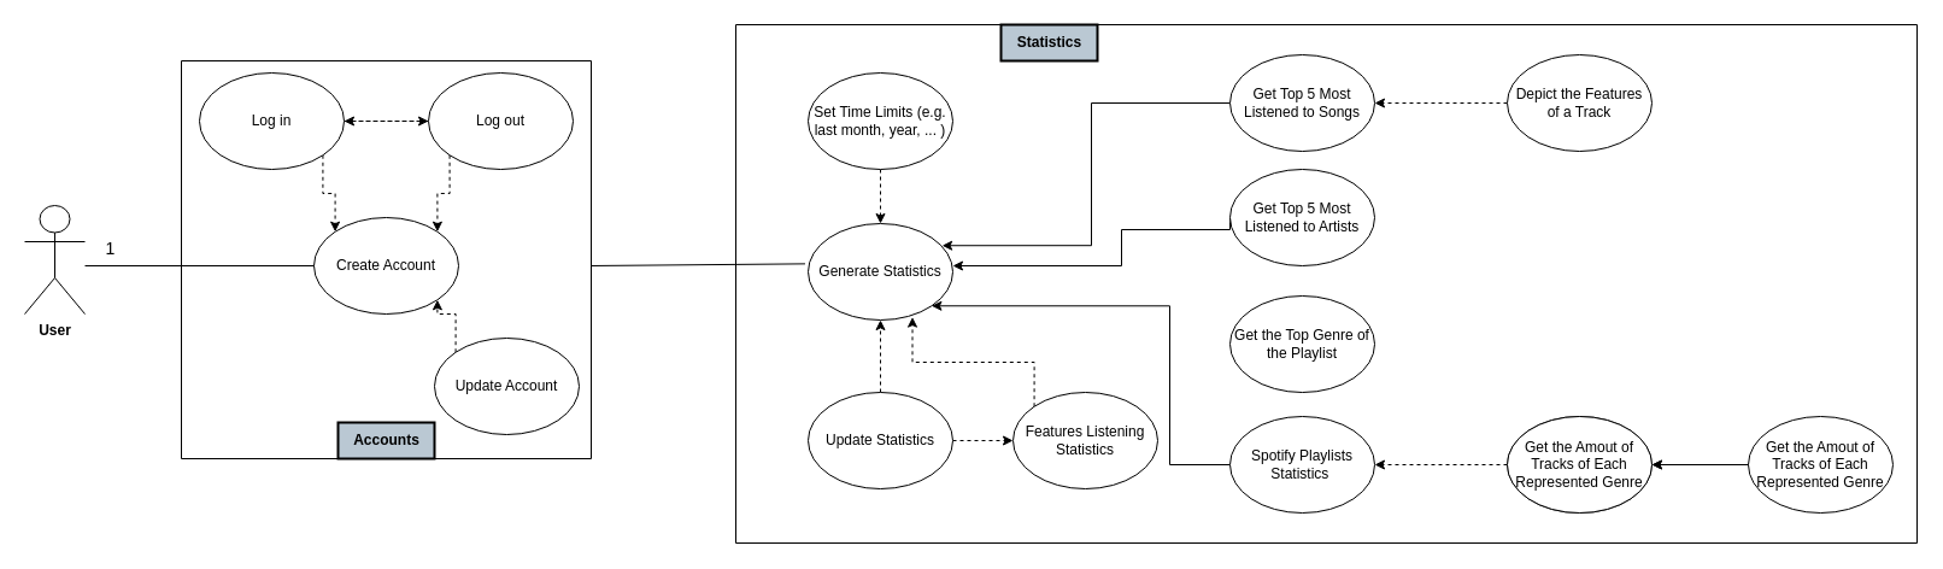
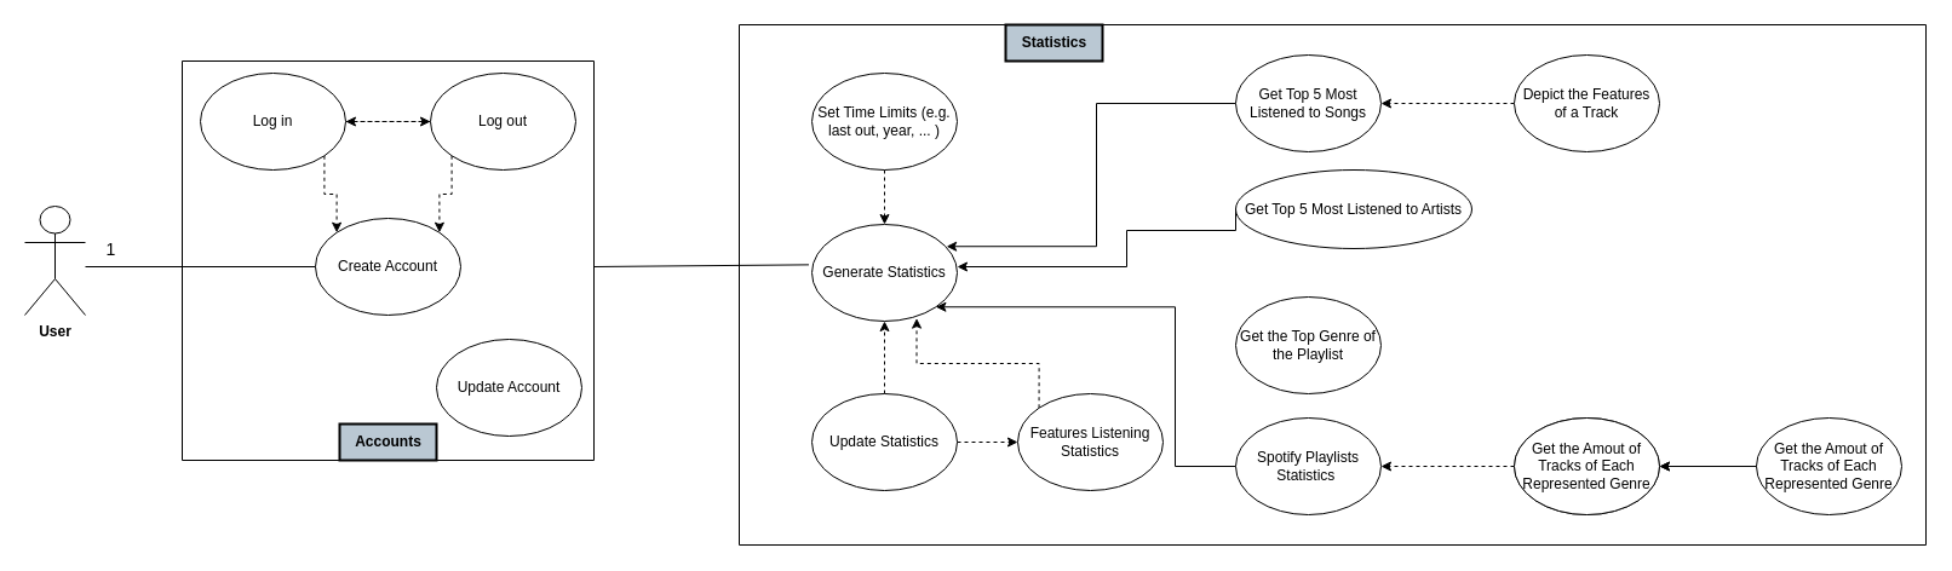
  <mxCell id="0" />
  <mxCell id="1" parent="0" />
  <mxCell id="2" value="&lt;b&gt;User&lt;/b&gt;" style="shape=umlActor;verticalLabelPosition=bottom;verticalAlign=top;html=1;outlineConnect=0;" vertex="1" parent="1"><mxGeometry x="20" y="170" width="50" height="90" as="geometry" /></mxCell>
  <mxCell id="3" value="" style="swimlane;startSize=0;" vertex="1" parent="1"><mxGeometry x="150" y="50" width="340" height="330" as="geometry" /></mxCell>
  <mxCell id="4" style="edgeStyle=orthogonalEdgeStyle;rounded=0;orthogonalLoop=1;jettySize=auto;html=1;exitX=0;exitY=1;exitDx=0;exitDy=0;entryX=1;entryY=0;entryDx=0;entryDy=0;dashed=1;" edge="1" parent="3" source="6" target="13"><mxGeometry relative="1" as="geometry" /></mxCell>
  <mxCell id="5" style="edgeStyle=orthogonalEdgeStyle;rounded=0;orthogonalLoop=1;jettySize=auto;html=1;exitX=0;exitY=0.5;exitDx=0;exitDy=0;entryX=1;entryY=0.5;entryDx=0;entryDy=0;dashed=1;" edge="1" parent="3" source="6" target="9"><mxGeometry relative="1" as="geometry" /></mxCell>
  <mxCell id="6" value="Log out" style="ellipse;whiteSpace=wrap;html=1;" vertex="1" parent="3"><mxGeometry x="205" y="10" width="120" height="80" as="geometry" /></mxCell>
  <mxCell id="7" style="edgeStyle=orthogonalEdgeStyle;rounded=0;orthogonalLoop=1;jettySize=auto;html=1;exitX=1;exitY=1;exitDx=0;exitDy=0;entryX=0;entryY=0;entryDx=0;entryDy=0;dashed=1;" edge="1" parent="3" source="9" target="13"><mxGeometry relative="1" as="geometry" /></mxCell>
  <mxCell id="8" style="edgeStyle=orthogonalEdgeStyle;rounded=0;orthogonalLoop=1;jettySize=auto;html=1;exitX=1;exitY=0.5;exitDx=0;exitDy=0;entryX=0;entryY=0.5;entryDx=0;entryDy=0;dashed=1;" edge="1" parent="3" source="9" target="6"><mxGeometry relative="1" as="geometry" /></mxCell>
  <mxCell id="9" value="Log in" style="ellipse;whiteSpace=wrap;html=1;" vertex="1" parent="3"><mxGeometry x="15" y="10" width="120" height="80" as="geometry" /></mxCell>
  <mxCell id="10" value="Accounts" style="text;html=1;align=center;verticalAlign=middle;resizable=0;points=[];autosize=1;strokeColor=default;fillColor=#bac8d3;strokeWidth=2;fontStyle=1" vertex="1" parent="3"><mxGeometry x="130" y="300" width="80" height="30" as="geometry" /></mxCell>
- <mxCell id="11" style="edgeStyle=orthogonalEdgeStyle;rounded=0;orthogonalLoop=1;jettySize=auto;html=1;exitX=0;exitY=0;exitDx=0;exitDy=0;entryX=1;entryY=1;entryDx=0;entryDy=0;dashed=1;" edge="1" parent="3" source="12" target="13"><mxGeometry relative="1" as="geometry" /></mxCell>
  <mxCell id="12" value="Update Account" style="ellipse;whiteSpace=wrap;html=1;" vertex="1" parent="3"><mxGeometry x="210" y="230" width="120" height="80" as="geometry" /></mxCell>
  <mxCell id="13" value="Create Account" style="ellipse;whiteSpace=wrap;html=1;" vertex="1" parent="3"><mxGeometry x="110" y="130" width="120" height="80" as="geometry" /></mxCell>
  <mxCell id="14" value="" style="endArrow=none;html=1;rounded=0;" edge="1" parent="1" source="13"><mxGeometry width="50" height="50" relative="1" as="geometry"><mxPoint x="120" y="248.75" as="sourcePoint" /><mxPoint x="70" y="220" as="targetPoint" /></mxGeometry></mxCell>
  <mxCell id="15" value="&lt;font style=&quot;font-size: 14px;&quot;&gt;1&lt;/font&gt;" style="edgeLabel;html=1;align=center;verticalAlign=middle;resizable=0;points=[];" vertex="1" connectable="0" parent="14"><mxGeometry x="0.656" y="3" relative="1" as="geometry"><mxPoint x="-13" y="-18" as="offset" /></mxGeometry></mxCell>
  <mxCell id="16" value="" style="swimlane;startSize=0;" vertex="1" parent="1"><mxGeometry x="610" y="20" width="980" height="430" as="geometry" /></mxCell>
  <mxCell id="17" value="Generate Statistics" style="ellipse;whiteSpace=wrap;html=1;" vertex="1" parent="16"><mxGeometry x="60" y="165" width="120" height="80" as="geometry" /></mxCell>
  <mxCell id="18" style="edgeStyle=orthogonalEdgeStyle;rounded=0;orthogonalLoop=1;jettySize=auto;html=1;exitX=0.5;exitY=1;exitDx=0;exitDy=0;entryX=0.5;entryY=0;entryDx=0;entryDy=0;dashed=1;" edge="1" parent="16" source="19" target="17"><mxGeometry relative="1" as="geometry" /></mxCell>
- <mxCell id="19" value="Set Time Limits (e.g. last month, year, ... )" style="ellipse;whiteSpace=wrap;html=1;" vertex="1" parent="16"><mxGeometry x="60" y="40" width="120" height="80" as="geometry" /></mxCell>
+ <mxCell id="19" value="Set Time Limits (e.g. last out, year, ... )" style="ellipse;whiteSpace=wrap;html=1;" vertex="1" parent="16"><mxGeometry x="60" y="40" width="120" height="80" as="geometry" /></mxCell>
  <mxCell id="20" style="edgeStyle=orthogonalEdgeStyle;rounded=0;orthogonalLoop=1;jettySize=auto;html=1;exitX=0;exitY=0.5;exitDx=0;exitDy=0;entryX=0.926;entryY=0.228;entryDx=0;entryDy=0;entryPerimeter=0;" edge="1" parent="16" source="21" target="17"><mxGeometry relative="1" as="geometry"><Array as="points"><mxPoint x="295" y="65" /><mxPoint x="295" y="183" /></Array></mxGeometry></mxCell>
  <mxCell id="21" value="Get Top 5 Most Listened to Songs" style="ellipse;whiteSpace=wrap;html=1;" vertex="1" parent="16"><mxGeometry x="410" y="25" width="120" height="80" as="geometry" /></mxCell>
  <mxCell id="22" style="edgeStyle=orthogonalEdgeStyle;rounded=0;orthogonalLoop=1;jettySize=auto;html=1;exitX=0;exitY=0.5;exitDx=0;exitDy=0;" edge="1" parent="16" source="23"><mxGeometry relative="1" as="geometry"><mxPoint x="180" y="200" as="targetPoint" /><Array as="points"><mxPoint x="320" y="170" /><mxPoint x="320" y="200" /></Array></mxGeometry></mxCell>
- <mxCell id="23" value="Get Top 5 Most Listened to Artists" style="ellipse;whiteSpace=wrap;html=1;" vertex="1" parent="16"><mxGeometry x="410" y="120" width="120" height="80" as="geometry" /></mxCell>
+ <mxCell id="23" value="Get Top 5 Most Listened to Artists" style="ellipse;whiteSpace=wrap;html=1;" vertex="1" parent="16"><mxGeometry x="410" y="120" width="195" height="65" as="geometry" /></mxCell>
  <mxCell id="24" style="edgeStyle=orthogonalEdgeStyle;rounded=0;orthogonalLoop=1;jettySize=auto;html=1;exitX=0;exitY=0.5;exitDx=0;exitDy=0;entryX=1;entryY=0.5;entryDx=0;entryDy=0;dashed=1;" edge="1" parent="16" source="25" target="21"><mxGeometry relative="1" as="geometry" /></mxCell>
  <mxCell id="25" value="Depict the Features of a Track" style="ellipse;whiteSpace=wrap;html=1;" vertex="1" parent="16"><mxGeometry x="640" y="25" width="120" height="80" as="geometry" /></mxCell>
  <mxCell id="26" value="Get the Top Genre of the Playlist" style="ellipse;whiteSpace=wrap;html=1;" vertex="1" parent="16"><mxGeometry x="410" y="225" width="120" height="80" as="geometry" /></mxCell>
  <mxCell id="27" style="edgeStyle=orthogonalEdgeStyle;rounded=0;orthogonalLoop=1;jettySize=auto;html=1;entryX=1;entryY=1;entryDx=0;entryDy=0;" edge="1" parent="16" source="28" target="17"><mxGeometry relative="1" as="geometry"><Array as="points"><mxPoint x="360" y="365" /><mxPoint x="360" y="233" /><mxPoint x="162" y="233" /></Array></mxGeometry></mxCell>
  <mxCell id="28" value="Spotify Playlists Statistics&amp;nbsp;" style="ellipse;whiteSpace=wrap;html=1;" vertex="1" parent="16"><mxGeometry x="410" y="325" width="120" height="80" as="geometry" /></mxCell>
  <mxCell id="29" style="edgeStyle=orthogonalEdgeStyle;rounded=0;orthogonalLoop=1;jettySize=auto;html=1;exitX=0;exitY=0.5;exitDx=0;exitDy=0;entryX=1;entryY=0.5;entryDx=0;entryDy=0;dashed=1;" edge="1" parent="16" source="30" target="28"><mxGeometry relative="1" as="geometry" /></mxCell>
  <mxCell id="30" value="Get the Top Artists of the Playlist" style="ellipse;whiteSpace=wrap;html=1;" vertex="1" parent="16"><mxGeometry x="640" y="325" width="120" height="80" as="geometry" /></mxCell>
  <mxCell id="31" style="edgeStyle=orthogonalEdgeStyle;rounded=0;orthogonalLoop=1;jettySize=auto;html=1;exitX=0.5;exitY=0;exitDx=0;exitDy=0;dashed=1;" edge="1" parent="16" source="33" target="17"><mxGeometry relative="1" as="geometry" /></mxCell>
  <mxCell id="32" style="edgeStyle=orthogonalEdgeStyle;rounded=0;orthogonalLoop=1;jettySize=auto;html=1;entryX=0;entryY=0.5;entryDx=0;entryDy=0;dashed=1;" edge="1" parent="16" source="33" target="37"><mxGeometry relative="1" as="geometry" /></mxCell>
  <mxCell id="33" value="Update Statistics" style="ellipse;whiteSpace=wrap;html=1;" vertex="1" parent="16"><mxGeometry x="60" y="305" width="120" height="80" as="geometry" /></mxCell>
  <mxCell id="34" style="edgeStyle=orthogonalEdgeStyle;rounded=0;orthogonalLoop=1;jettySize=auto;html=1;exitX=0;exitY=0.5;exitDx=0;exitDy=0;entryX=1;entryY=0.5;entryDx=0;entryDy=0;" edge="1" parent="16" source="35" target="30"><mxGeometry relative="1" as="geometry" /></mxCell>
  <mxCell id="35" value="Get the Amout of Tracks of Each Represented Genre" style="ellipse;whiteSpace=wrap;html=1;" vertex="1" parent="16"><mxGeometry x="840" y="325" width="120" height="80" as="geometry" /></mxCell>
  <mxCell id="36" style="edgeStyle=orthogonalEdgeStyle;rounded=0;orthogonalLoop=1;jettySize=auto;html=1;exitX=0;exitY=0;exitDx=0;exitDy=0;entryX=0.721;entryY=0.97;entryDx=0;entryDy=0;dashed=1;entryPerimeter=0;" edge="1" parent="16" source="37" target="17"><mxGeometry relative="1" as="geometry"><Array as="points"><mxPoint x="248" y="280" /><mxPoint x="147" y="280" /><mxPoint x="147" y="243" /></Array></mxGeometry></mxCell>
  <mxCell id="37" value="Features Listening Statistics" style="ellipse;whiteSpace=wrap;html=1;" vertex="1" parent="16"><mxGeometry x="230" y="305" width="120" height="80" as="geometry" /></mxCell>
  <mxCell id="38" value="Statistics" style="text;html=1;align=center;verticalAlign=middle;resizable=0;points=[];autosize=1;strokeColor=default;fillColor=#bac8d3;strokeWidth=2;fontStyle=1" vertex="1" parent="16"><mxGeometry x="220" width="80" height="30" as="geometry" /></mxCell>
  <mxCell id="39" value="" style="endArrow=none;html=1;rounded=0;entryX=-0.021;entryY=0.417;entryDx=0;entryDy=0;entryPerimeter=0;" edge="1" parent="1" target="17"><mxGeometry width="50" height="50" relative="1" as="geometry"><mxPoint x="490" y="220" as="sourcePoint" /><mxPoint x="540" y="170" as="targetPoint" /></mxGeometry></mxCell>
  <mxCell id="40" value="Get the Amout of Tracks of Each Represented Genre" style="ellipse;whiteSpace=wrap;html=1;" vertex="1" parent="1"><mxGeometry x="1250" y="345" width="120" height="80" as="geometry" /></mxCell>
  <mxCell id="41" value="" style="edgeStyle=orthogonalEdgeStyle;rounded=0;orthogonalLoop=1;jettySize=auto;html=1;dashed=1;" edge="1" parent="1" source="35" target="40"><mxGeometry relative="1" as="geometry" /></mxCell>
